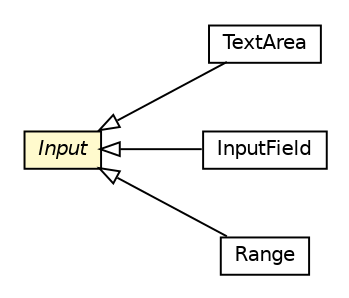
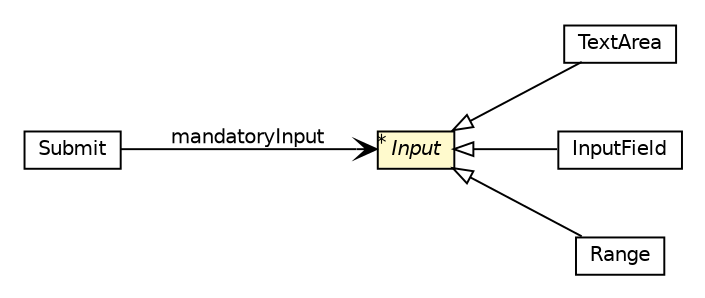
  digraph {
    nodesep=0.25
    rankdir=LR
    ranksep=0.5
    node [fontcolor=black fontname=Helvetica fontsize=10.0 shape=plaintext]
    edge [fontname=Helvetica fontsize=10 headport=p labelfontname=Helvetica labelfontsize=10 tailport=p arrowtail=empty dir=back]
    n1 [label=<<table title="org.universAAL.middleware.ui.rdf.TextArea" border="0" cellborder="1" cellspacing="0" cellpadding="2" port="p" href="./TextArea.html"> 		<tr><td><table border="0" cellspacing="0" cellpadding="1"> <tr><td align="center" balign="center"> TextArea </td></tr> 		</table></td></tr> 		</table>>]
    n2 [label=<<table title="org.universAAL.middleware.ui.rdf.InputField" border="0" cellborder="1" cellspacing="0" cellpadding="2" port="p" href="./InputField.html"> 		<tr><td><table border="0" cellspacing="0" cellpadding="1"> <tr><td align="center" balign="center"> InputField </td></tr> 		</table></td></tr> 		</table>>]
+   n3 [label=<<table title="org.universAAL.middleware.ui.rdf.Submit" border="0" cellborder="1" cellspacing="0" cellpadding="2" port="p" href="./Submit.html"> 		<tr><td><table border="0" cellspacing="0" cellpadding="1"> <tr><td align="center" balign="center"> Submit </td></tr> 		</table></td></tr> 		</table>>]
    n4 [label=<<table title="org.universAAL.middleware.ui.rdf.Input" border="0" cellborder="1" cellspacing="0" cellpadding="2" port="p" bgcolor="lemonChiffon" href="./Input.html"> 		<tr><td><table border="0" cellspacing="0" cellpadding="1"> <tr><td align="center" balign="center"><font face="Helvetica-Oblique"> Input </font></td></tr> 		</table></td></tr> 		</table>>]
    n5 [label=<<table title="org.universAAL.middleware.ui.rdf.Range" border="0" cellborder="1" cellspacing="0" cellpadding="2" port="p" href="./Range.html"> 		<tr><td><table border="0" cellspacing="0" cellpadding="1"> <tr><td align="center" balign="center"> Range </td></tr> 		</table></td></tr> 		</table>>]
+   n3 -> n4 [arrowhead=open color=black fontcolor=black fontsize=10.0 headlabel="*" label=mandatoryInput arrowtail="" dir=""]
    n4 -> n1
    n4 -> n2
    n4 -> n5
  }
